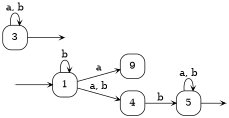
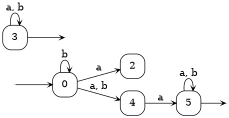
  digraph {
    rankdir=LR
    vcsn_context="letterset<char_letters(ab)>, b"
    node [shape=box style=rounded]
    edge [arrowhead=vee arrowsize=.6]
    I0 [shape=point width=0 style=""]
    F3 [shape=point width=0 style=""]
    F4 [shape=point width=0 style=""]
-   n4 [label=1 width=0.5]
-   n5 [label=9 width=0.5]
+   n4 [label=0 width=0.5]
+   n5 [label=2 width=0.5]
    n6 [label=4 width=0.5]
    n7 [label=3 width=0.5]
    n8 [label=5 width=0.5]
    subgraph sub_1 {
      I0
      F3
      F4
    }
    subgraph sub_2 {
      n4
      n5
      n6
      n7
      n8
    }
    I0 -> n4
    n4 -> n4 [label=b]
    n4 -> n5 [label=a]
    n4 -> n6 [label="a, b"]
-   n6 -> n8 [label=b]
+   n6 -> n8 [label=a]
    n7 -> F3
    n7 -> n7 [label="a, b"]
    n8 -> F4
    n8 -> n8 [label="a, b"]
  }
